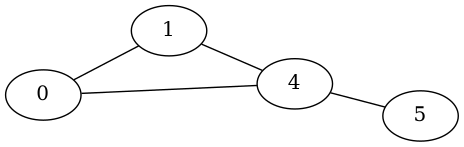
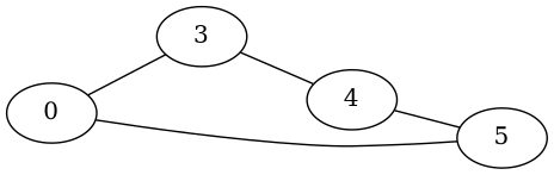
  graph {
    rankdir=LR
    n1 [label=0]
    5
-   3 [label=1]
+   3
    4
    n1 -- 3
-   4 -- n1
+   5 -- n1
    3 -- 4
    4 -- 5
  }
